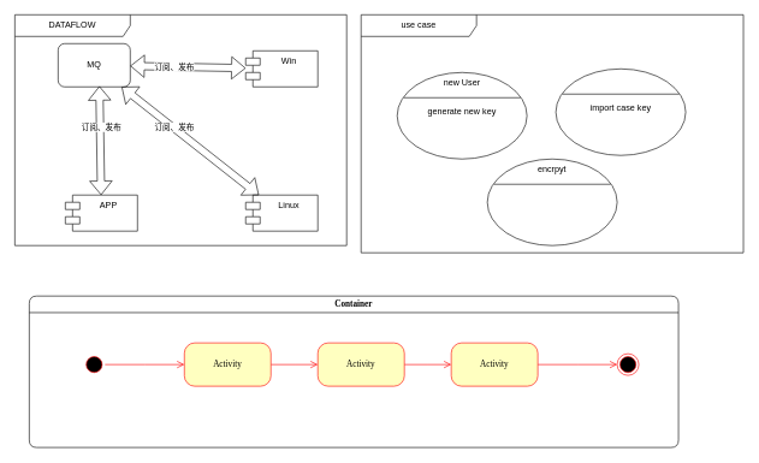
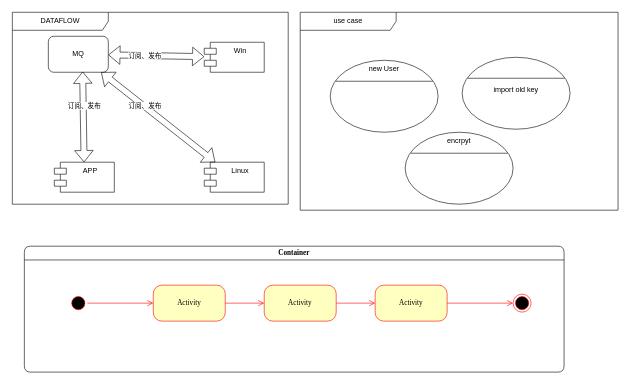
  <mxCell id="0" />
  <mxCell id="1" parent="0" />
  <mxCell id="2" value="Container" style="swimlane;whiteSpace=wrap;html=1;rounded=1;shadow=0;comic=0;labelBackgroundColor=none;strokeWidth=1;fontFamily=Verdana;fontSize=12;align=center;" vertex="1" parent="1"><mxGeometry x="40" y="410" width="900" height="210" as="geometry" /></mxCell>
  <mxCell id="3" style="edgeStyle=elbowEdgeStyle;html=1;labelBackgroundColor=none;endArrow=open;endSize=8;strokeColor=#ff0000;fontFamily=Verdana;fontSize=12;align=left;rounded=0;" edge="1" parent="2" source="4" target="9"><mxGeometry relative="1" as="geometry" /></mxCell>
  <mxCell id="4" value="Activity" style="rounded=1;whiteSpace=wrap;html=1;arcSize=24;fillColor=#ffffc0;strokeColor=#ff0000;shadow=0;comic=0;labelBackgroundColor=none;fontFamily=Verdana;fontSize=12;fontColor=#000000;align=center;" vertex="1" parent="2"><mxGeometry x="215" y="65" width="120" height="60" as="geometry" /></mxCell>
  <mxCell id="5" value="" style="ellipse;html=1;shape=endState;fillColor=#000000;strokeColor=#ff0000;rounded=1;shadow=0;comic=0;labelBackgroundColor=none;fontFamily=Verdana;fontSize=12;fontColor=#000000;align=center;" vertex="1" parent="2"><mxGeometry x="815" y="80" width="30" height="30" as="geometry" /></mxCell>
  <mxCell id="6" style="edgeStyle=elbowEdgeStyle;html=1;labelBackgroundColor=none;endArrow=open;endSize=8;strokeColor=#ff0000;fontFamily=Verdana;fontSize=12;align=left;rounded=0;" edge="1" parent="2" source="7" target="4"><mxGeometry relative="1" as="geometry" /></mxCell>
  <mxCell id="7" value="" style="ellipse;html=1;shape=startState;fillColor=#000000;strokeColor=#ff0000;rounded=1;shadow=0;comic=0;labelBackgroundColor=none;fontFamily=Verdana;fontSize=12;fontColor=#000000;align=center;direction=south;" vertex="1" parent="2"><mxGeometry x="75" y="80" width="30" height="30" as="geometry" /></mxCell>
  <mxCell id="8" style="edgeStyle=elbowEdgeStyle;html=1;labelBackgroundColor=none;endArrow=open;endSize=8;strokeColor=#ff0000;fontFamily=Verdana;fontSize=12;align=left;rounded=0;" edge="1" parent="2" source="9" target="11"><mxGeometry relative="1" as="geometry" /></mxCell>
  <mxCell id="9" value="Activity" style="rounded=1;whiteSpace=wrap;html=1;arcSize=24;fillColor=#ffffc0;strokeColor=#ff0000;shadow=0;comic=0;labelBackgroundColor=none;fontFamily=Verdana;fontSize=12;fontColor=#000000;align=center;" vertex="1" parent="2"><mxGeometry x="400" y="65" width="120" height="60" as="geometry" /></mxCell>
  <mxCell id="10" style="edgeStyle=elbowEdgeStyle;html=1;labelBackgroundColor=none;endArrow=open;endSize=8;strokeColor=#ff0000;fontFamily=Verdana;fontSize=12;align=left;rounded=0;" edge="1" parent="2" source="11" target="5"><mxGeometry relative="1" as="geometry" /></mxCell>
  <mxCell id="11" value="Activity" style="rounded=1;whiteSpace=wrap;html=1;arcSize=24;fillColor=#ffffc0;strokeColor=#ff0000;shadow=0;comic=0;labelBackgroundColor=none;fontFamily=Verdana;fontSize=12;fontColor=#000000;align=center;" vertex="1" parent="2"><mxGeometry x="585" y="65" width="120" height="60" as="geometry" /></mxCell>
  <mxCell id="12" value="DATAFLOW" style="shape=umlFrame;whiteSpace=wrap;html=1;pointerEvents=0;recursiveResize=0;container=1;collapsible=0;width=160;" vertex="1" parent="1"><mxGeometry x="20" y="20" width="460" height="320" as="geometry" /></mxCell>
  <mxCell id="13" value="&lt;div&gt;APP&lt;/div&gt;" style="shape=module;align=left;spacingLeft=20;align=center;verticalAlign=top;whiteSpace=wrap;html=1;" vertex="1" parent="12"><mxGeometry x="70" y="250" width="100" height="50" as="geometry" /></mxCell>
  <mxCell id="14" value="Win" style="shape=module;align=left;spacingLeft=20;align=center;verticalAlign=top;whiteSpace=wrap;html=1;" vertex="1" parent="12"><mxGeometry x="320" y="50" width="100" height="50" as="geometry" /></mxCell>
  <mxCell id="15" value="Linux" style="shape=module;align=left;spacingLeft=20;align=center;verticalAlign=top;whiteSpace=wrap;html=1;" vertex="1" parent="12"><mxGeometry x="320" y="250" width="100" height="50" as="geometry" /></mxCell>
  <mxCell id="16" value="MQ" style="html=1;align=center;verticalAlign=middle;dashed=0;whiteSpace=wrap;rounded=1;" vertex="1" parent="12"><mxGeometry x="60" y="40" width="100" height="60" as="geometry" /></mxCell>
  <mxCell id="17" value="" style="shape=flexArrow;endArrow=classic;startArrow=classic;html=1;rounded=0;entryX=0.572;entryY=0.983;entryDx=0;entryDy=0;entryPerimeter=0;" edge="1" parent="12" source="13" target="16"><mxGeometry width="100" height="100" relative="1" as="geometry"><mxPoint x="120" y="280" as="sourcePoint" /><mxPoint x="220" y="180" as="targetPoint" /></mxGeometry></mxCell>
  <mxCell id="18" value="订阅、发布" style="edgeLabel;html=1;align=center;verticalAlign=middle;resizable=0;points=[];" vertex="1" connectable="0" parent="17"><mxGeometry x="0.249" y="-1" relative="1" as="geometry"><mxPoint as="offset" /></mxGeometry></mxCell>
  <mxCell id="19" value="" style="shape=flexArrow;endArrow=classic;startArrow=classic;html=1;rounded=0;" edge="1" parent="12" source="15" target="16"><mxGeometry width="100" height="100" relative="1" as="geometry"><mxPoint x="230" y="271.02" as="sourcePoint" /><mxPoint x="233" y="90.02" as="targetPoint" /></mxGeometry></mxCell>
  <mxCell id="20" value="订阅、发布" style="edgeLabel;html=1;align=center;verticalAlign=middle;resizable=0;points=[];" vertex="1" connectable="0" parent="19"><mxGeometry x="0.249" y="-1" relative="1" as="geometry"><mxPoint as="offset" /></mxGeometry></mxCell>
  <mxCell id="21" value="" style="shape=flexArrow;endArrow=classic;startArrow=classic;html=1;rounded=0;" edge="1" parent="12" source="14" target="16"><mxGeometry width="100" height="100" relative="1" as="geometry"><mxPoint x="450" y="281" as="sourcePoint" /><mxPoint x="453" y="100" as="targetPoint" /></mxGeometry></mxCell>
  <mxCell id="22" value="订阅、发布" style="edgeLabel;html=1;align=center;verticalAlign=middle;resizable=0;points=[];" vertex="1" connectable="0" parent="21"><mxGeometry x="0.249" y="-1" relative="1" as="geometry"><mxPoint as="offset" /></mxGeometry></mxCell>
  <mxCell id="23" value="&lt;div&gt;use case&lt;/div&gt;" style="shape=umlFrame;whiteSpace=wrap;html=1;pointerEvents=0;recursiveResize=0;container=1;collapsible=0;width=160;" vertex="1" parent="1"><mxGeometry x="500" y="20" width="530" height="330" as="geometry" /></mxCell>
  <mxCell id="24" value="" style="shape=ellipse;container=1;horizontal=1;horizontalStack=0;resizeParent=1;resizeParentMax=0;resizeLast=0;html=1;dashed=0;collapsible=0;" vertex="1" parent="23"><mxGeometry x="50" y="80" width="180" height="120" as="geometry" /></mxCell>
  <mxCell id="25" value="new User" style="html=1;strokeColor=none;fillColor=none;align=center;verticalAlign=middle;rotatable=0;whiteSpace=wrap;" vertex="1" parent="24"><mxGeometry width="180" height="30" as="geometry" /></mxCell>
  <mxCell id="26" value="" style="line;strokeWidth=1;fillColor=none;rotatable=0;labelPosition=right;points=[];portConstraint=eastwest;dashed=0;resizeWidth=1;" vertex="1" parent="24"><mxGeometry x="9" y="30" width="162" height="10" as="geometry" /></mxCell>
- <mxCell id="27" value="generate new key" style="text;html=1;align=center;verticalAlign=middle;rotatable=0;fillColor=none;strokeColor=none;whiteSpace=wrap;" vertex="1" parent="24"><mxGeometry y="40" width="180" height="30" as="geometry" /></mxCell>
  <mxCell id="28" value="" style="shape=ellipse;container=1;horizontal=1;horizontalStack=0;resizeParent=1;resizeParentMax=0;resizeLast=0;html=1;dashed=0;collapsible=0;" vertex="1" parent="23"><mxGeometry x="270" y="75" width="180" height="120" as="geometry" /></mxCell>
  <mxCell id="29" value="" style="line;strokeWidth=1;fillColor=none;rotatable=0;labelPosition=right;points=[];portConstraint=eastwest;dashed=0;resizeWidth=1;" vertex="1" parent="28"><mxGeometry x="9" y="30" width="162" height="10" as="geometry" /></mxCell>
- <mxCell id="30" value="import case key" style="text;html=1;align=center;verticalAlign=middle;rotatable=0;fillColor=none;strokeColor=none;whiteSpace=wrap;" vertex="1" parent="28"><mxGeometry y="40" width="180" height="30" as="geometry" /></mxCell>
+ <mxCell id="30" value="import old key" style="text;html=1;align=center;verticalAlign=middle;rotatable=0;fillColor=none;strokeColor=none;whiteSpace=wrap;" vertex="1" parent="28"><mxGeometry y="40" width="180" height="30" as="geometry" /></mxCell>
  <mxCell id="31" value="" style="shape=ellipse;container=1;horizontal=1;horizontalStack=0;resizeParent=1;resizeParentMax=0;resizeLast=0;html=1;dashed=0;collapsible=0;" vertex="1" parent="23"><mxGeometry x="175" y="200" width="180" height="120" as="geometry" /></mxCell>
  <mxCell id="32" value="encrpyt" style="html=1;strokeColor=none;fillColor=none;align=center;verticalAlign=middle;rotatable=0;whiteSpace=wrap;" vertex="1" parent="31"><mxGeometry width="180" height="30" as="geometry" /></mxCell>
  <mxCell id="33" value="" style="line;strokeWidth=1;fillColor=none;rotatable=0;labelPosition=right;points=[];portConstraint=eastwest;dashed=0;resizeWidth=1;" vertex="1" parent="31"><mxGeometry x="9" y="30" width="162" height="10" as="geometry" /></mxCell>
